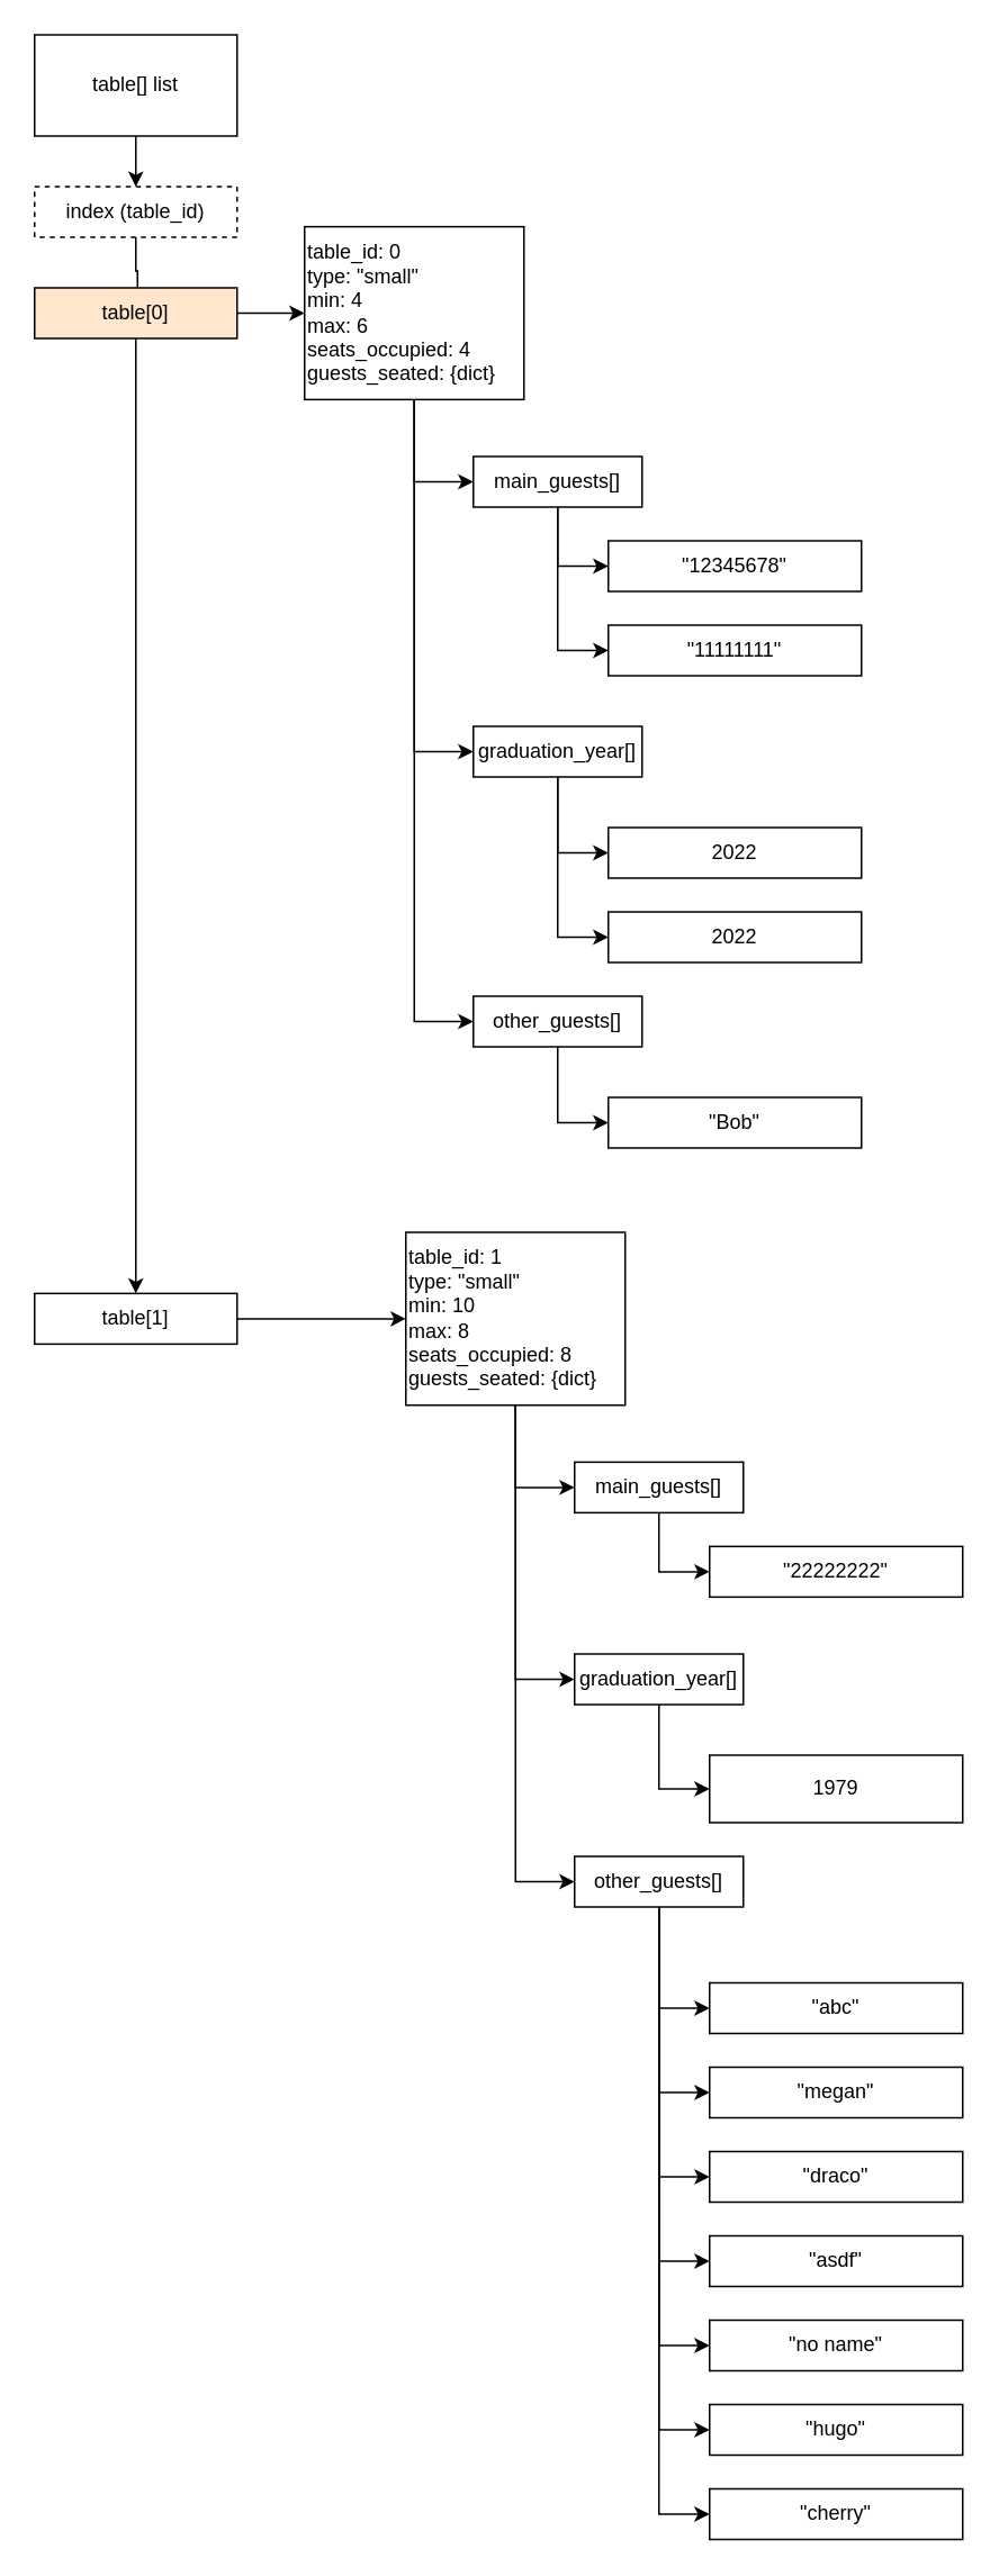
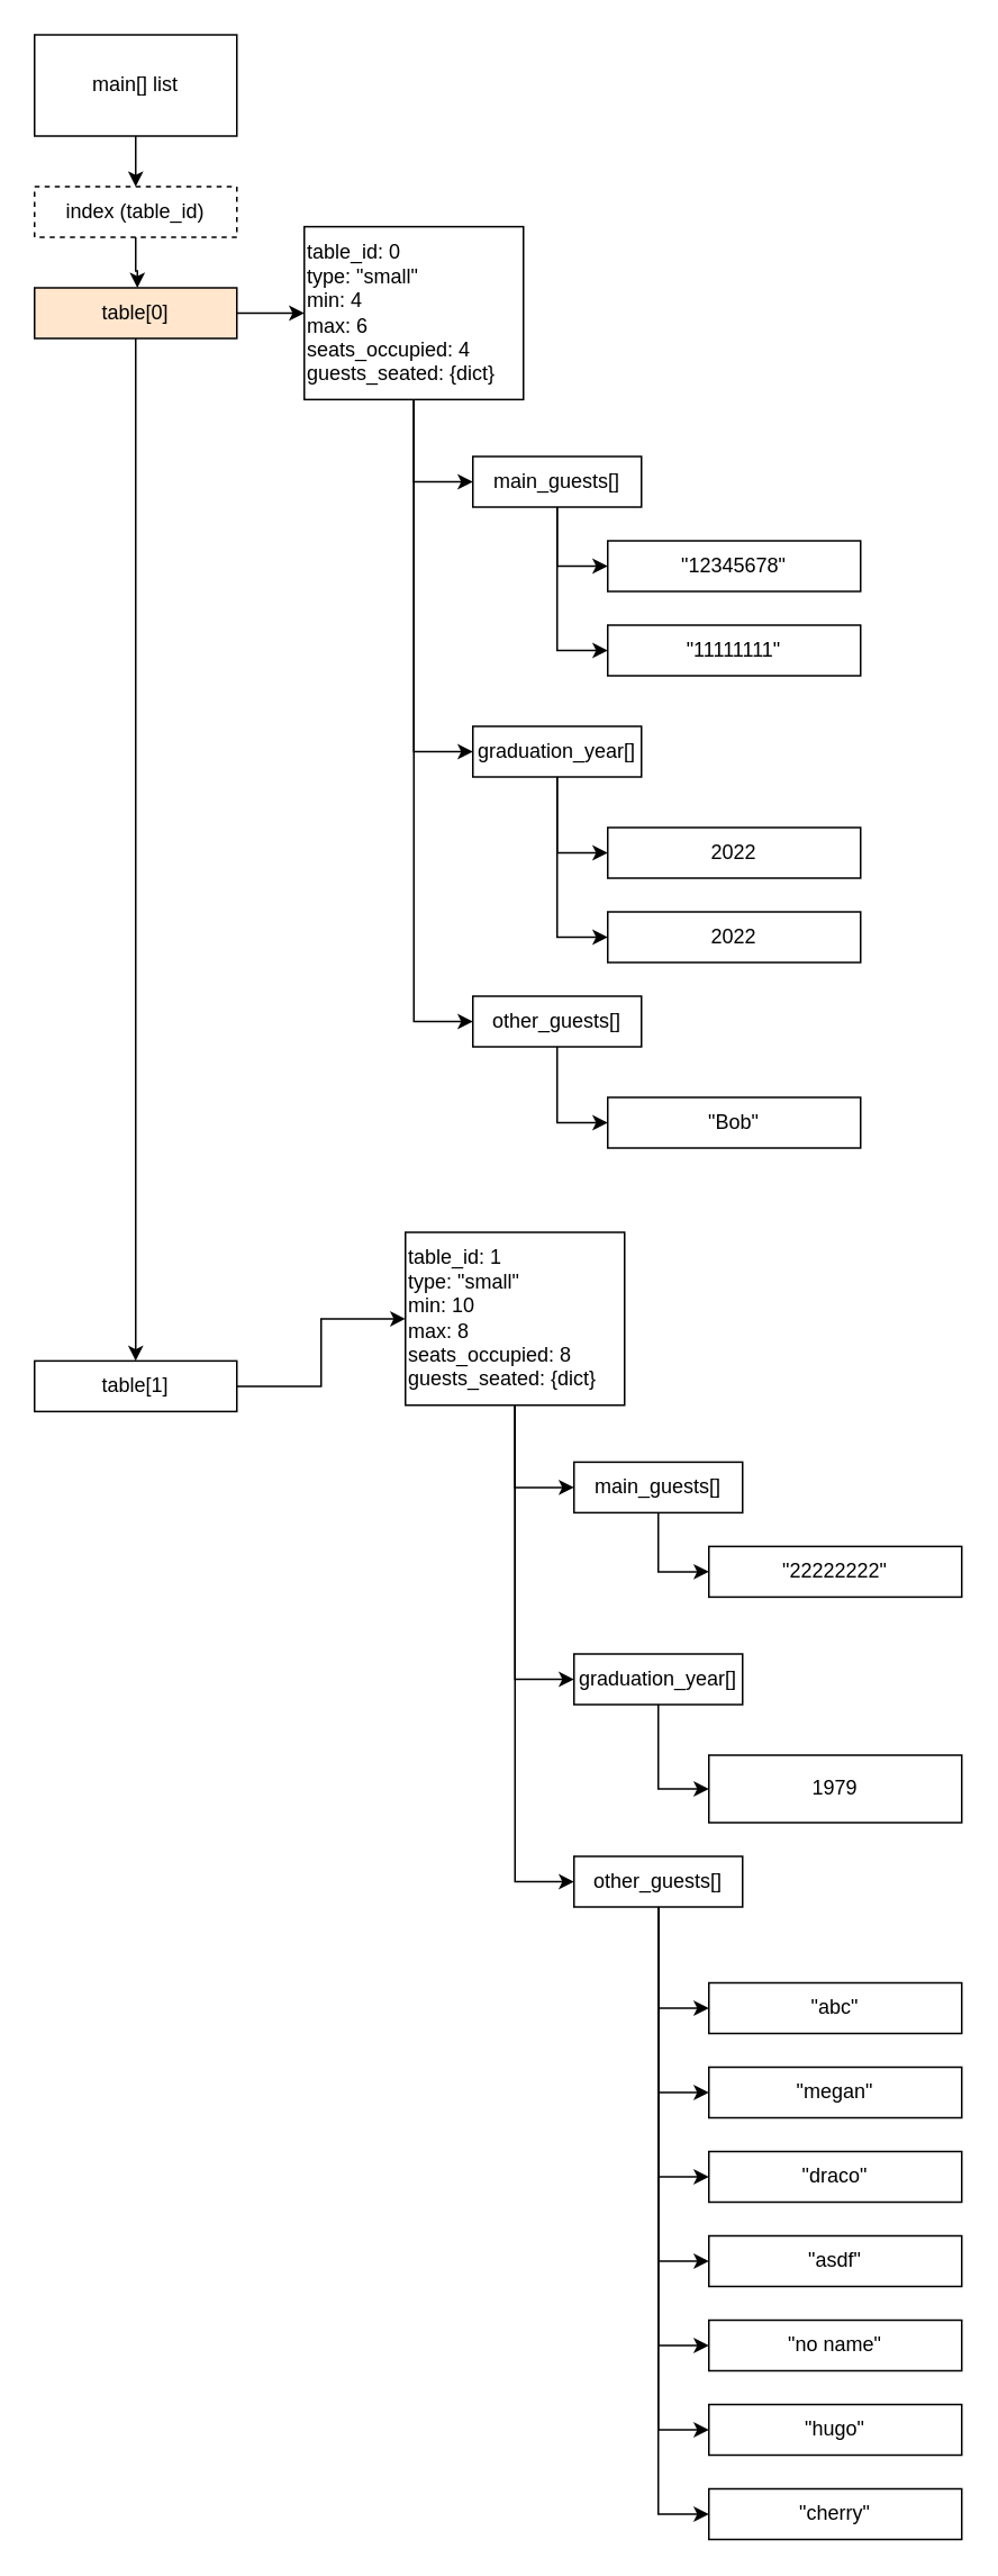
  <mxCell id="0" />
  <mxCell id="1" parent="0" />
- <mxCell id="2" value="table[] list" style="rounded=0;whiteSpace=wrap;html=1;" vertex="1" parent="1"><mxGeometry x="20" y="20" width="120" height="60" as="geometry" /></mxCell>
+ <mxCell id="2" value="main[] list" style="rounded=0;whiteSpace=wrap;html=1;" vertex="1" parent="1"><mxGeometry x="20" y="20" width="120" height="60" as="geometry" /></mxCell>
  <mxCell id="3" style="edgeStyle=orthogonalEdgeStyle;rounded=0;orthogonalLoop=1;jettySize=auto;html=1;entryX=0.5;entryY=0;entryDx=0;entryDy=0;" edge="1" parent="1" target="5"><mxGeometry relative="1" as="geometry"><mxPoint x="80" y="80" as="sourcePoint" /></mxGeometry></mxCell>
- <mxCell id="4" style="edgeStyle=orthogonalEdgeStyle;rounded=0;orthogonalLoop=1;jettySize=auto;html=1;endArrow=none;" edge="1" parent="1" source="5" target="8"><mxGeometry relative="1" as="geometry"><mxPoint x="80" y="190" as="targetPoint" /><Array as="points"><mxPoint x="80" y="160" /><mxPoint x="81" y="160" /></Array></mxGeometry></mxCell>
+ <mxCell id="4" style="edgeStyle=orthogonalEdgeStyle;rounded=0;orthogonalLoop=1;jettySize=auto;html=1;" edge="1" parent="1" source="5" target="8"><mxGeometry relative="1" as="geometry"><mxPoint x="80" y="190" as="targetPoint" /><Array as="points"><mxPoint x="80" y="160" /><mxPoint x="81" y="160" /></Array></mxGeometry></mxCell>
  <mxCell id="5" value="index (table_id)" style="rounded=0;whiteSpace=wrap;html=1;dashed=1;" vertex="1" parent="1"><mxGeometry x="20" y="110" width="120" height="30" as="geometry" /></mxCell>
  <mxCell id="6" style="edgeStyle=orthogonalEdgeStyle;rounded=0;orthogonalLoop=1;jettySize=auto;html=1;entryX=0;entryY=0.5;entryDx=0;entryDy=0;" edge="1" parent="1" source="8" target="12"><mxGeometry relative="1" as="geometry" /></mxCell>
  <mxCell id="7" style="edgeStyle=orthogonalEdgeStyle;rounded=0;orthogonalLoop=1;jettySize=auto;html=1;" edge="1" parent="1" source="8" target="45"><mxGeometry relative="1" as="geometry" /></mxCell>
  <mxCell id="8" value="table[0]" style="rounded=0;whiteSpace=wrap;html=1;fillColor=#ffe6cc;" vertex="1" parent="1"><mxGeometry x="20" y="170" width="120" height="30" as="geometry" /></mxCell>
  <mxCell id="9" style="edgeStyle=orthogonalEdgeStyle;rounded=0;orthogonalLoop=1;jettySize=auto;html=1;entryX=0;entryY=0.5;entryDx=0;entryDy=0;" edge="1" parent="1" source="12" target="15"><mxGeometry relative="1" as="geometry" /></mxCell>
  <mxCell id="10" style="edgeStyle=orthogonalEdgeStyle;rounded=0;orthogonalLoop=1;jettySize=auto;html=1;entryX=0;entryY=0.5;entryDx=0;entryDy=0;" edge="1" parent="1" source="12" target="18"><mxGeometry relative="1" as="geometry" /></mxCell>
  <mxCell id="11" style="edgeStyle=orthogonalEdgeStyle;rounded=0;orthogonalLoop=1;jettySize=auto;html=1;entryX=0;entryY=0.5;entryDx=0;entryDy=0;" edge="1" parent="1" source="12" target="20"><mxGeometry relative="1" as="geometry" /></mxCell>
  <mxCell id="12" value="table_id: 0&lt;div&gt;type: &quot;small&quot;&lt;/div&gt;&lt;div&gt;min: 4&lt;/div&gt;&lt;div&gt;max: 6&lt;/div&gt;&lt;div&gt;seats_occupied: 4&lt;/div&gt;&lt;div&gt;&lt;span style=&quot;background-color: transparent; color: light-dark(rgb(0, 0, 0), rgb(255, 255, 255));&quot;&gt;guests_seated: {dict}&amp;nbsp;&lt;/span&gt;&lt;/div&gt;" style="rounded=0;whiteSpace=wrap;html=1;align=left;" vertex="1" parent="1"><mxGeometry x="180" y="133.75" width="130" height="102.5" as="geometry" /></mxCell>
  <mxCell id="13" style="edgeStyle=orthogonalEdgeStyle;rounded=0;orthogonalLoop=1;jettySize=auto;html=1;entryX=0;entryY=0.5;entryDx=0;entryDy=0;" edge="1" parent="1" source="15" target="21"><mxGeometry relative="1" as="geometry" /></mxCell>
  <mxCell id="14" style="edgeStyle=orthogonalEdgeStyle;rounded=0;orthogonalLoop=1;jettySize=auto;html=1;entryX=0;entryY=0.5;entryDx=0;entryDy=0;" edge="1" parent="1" source="15" target="22"><mxGeometry relative="1" as="geometry" /></mxCell>
  <mxCell id="15" value="main_guests[]" style="rounded=0;whiteSpace=wrap;html=1;" vertex="1" parent="1"><mxGeometry x="280" y="270" width="100" height="30" as="geometry" /></mxCell>
  <mxCell id="16" style="edgeStyle=orthogonalEdgeStyle;rounded=0;orthogonalLoop=1;jettySize=auto;html=1;entryX=0;entryY=0.5;entryDx=0;entryDy=0;" edge="1" parent="1" source="18" target="23"><mxGeometry relative="1" as="geometry" /></mxCell>
  <mxCell id="17" style="edgeStyle=orthogonalEdgeStyle;rounded=0;orthogonalLoop=1;jettySize=auto;html=1;entryX=0;entryY=0.5;entryDx=0;entryDy=0;" edge="1" parent="1" source="18" target="24"><mxGeometry relative="1" as="geometry" /></mxCell>
  <mxCell id="18" value="graduation_year[]" style="rounded=0;whiteSpace=wrap;html=1;" vertex="1" parent="1"><mxGeometry x="280" y="430" width="100" height="30" as="geometry" /></mxCell>
  <mxCell id="19" style="edgeStyle=orthogonalEdgeStyle;rounded=0;orthogonalLoop=1;jettySize=auto;html=1;entryX=0;entryY=0.5;entryDx=0;entryDy=0;" edge="1" parent="1" source="20" target="25"><mxGeometry relative="1" as="geometry" /></mxCell>
  <mxCell id="20" value="other_guests[]" style="rounded=0;whiteSpace=wrap;html=1;" vertex="1" parent="1"><mxGeometry x="280" y="590" width="100" height="30" as="geometry" /></mxCell>
  <mxCell id="21" value="&quot;12345678&quot;" style="rounded=0;whiteSpace=wrap;html=1;" vertex="1" parent="1"><mxGeometry x="360" y="320" width="150" height="30" as="geometry" /></mxCell>
  <mxCell id="22" value="&quot;11111111&quot;" style="rounded=0;whiteSpace=wrap;html=1;" vertex="1" parent="1"><mxGeometry x="360" y="370" width="150" height="30" as="geometry" /></mxCell>
  <mxCell id="23" value="2022" style="rounded=0;whiteSpace=wrap;html=1;" vertex="1" parent="1"><mxGeometry x="360" y="490" width="150" height="30" as="geometry" /></mxCell>
  <mxCell id="24" value="2022" style="rounded=0;whiteSpace=wrap;html=1;" vertex="1" parent="1"><mxGeometry x="360" y="540" width="150" height="30" as="geometry" /></mxCell>
  <mxCell id="25" value="&quot;Bob&quot;" style="rounded=0;whiteSpace=wrap;html=1;" vertex="1" parent="1"><mxGeometry x="360" y="650" width="150" height="30" as="geometry" /></mxCell>
  <mxCell id="26" style="edgeStyle=orthogonalEdgeStyle;rounded=0;orthogonalLoop=1;jettySize=auto;html=1;entryX=0;entryY=0.5;entryDx=0;entryDy=0;" edge="1" parent="1" source="29" target="31"><mxGeometry relative="1" as="geometry" /></mxCell>
  <mxCell id="27" style="edgeStyle=orthogonalEdgeStyle;rounded=0;orthogonalLoop=1;jettySize=auto;html=1;entryX=0;entryY=0.5;entryDx=0;entryDy=0;" edge="1" parent="1" source="29" target="33"><mxGeometry relative="1" as="geometry" /></mxCell>
  <mxCell id="28" style="edgeStyle=orthogonalEdgeStyle;rounded=0;orthogonalLoop=1;jettySize=auto;html=1;entryX=0;entryY=0.5;entryDx=0;entryDy=0;" edge="1" parent="1" source="29" target="41"><mxGeometry relative="1" as="geometry" /></mxCell>
  <mxCell id="29" value="table_id: 1&lt;div&gt;type: &quot;small&quot;&lt;/div&gt;&lt;div&gt;min: 10&lt;/div&gt;&lt;div&gt;max: 8&lt;/div&gt;&lt;div&gt;seats_occupied: 8&lt;/div&gt;&lt;div&gt;&lt;span style=&quot;background-color: transparent; color: light-dark(rgb(0, 0, 0), rgb(255, 255, 255));&quot;&gt;guests_seated: {dict}&amp;nbsp;&lt;/span&gt;&lt;/div&gt;" style="rounded=0;whiteSpace=wrap;html=1;align=left;" vertex="1" parent="1"><mxGeometry x="240" y="730" width="130" height="102.5" as="geometry" /></mxCell>
  <mxCell id="30" style="edgeStyle=orthogonalEdgeStyle;rounded=0;orthogonalLoop=1;jettySize=auto;html=1;entryX=0;entryY=0.5;entryDx=0;entryDy=0;" edge="1" parent="1" source="31" target="42"><mxGeometry relative="1" as="geometry" /></mxCell>
  <mxCell id="31" value="main_guests[]" style="rounded=0;whiteSpace=wrap;html=1;" vertex="1" parent="1"><mxGeometry x="340" y="866.25" width="100" height="30" as="geometry" /></mxCell>
  <mxCell id="32" style="edgeStyle=orthogonalEdgeStyle;rounded=0;orthogonalLoop=1;jettySize=auto;html=1;entryX=0;entryY=0.5;entryDx=0;entryDy=0;" edge="1" parent="1" source="33" target="43"><mxGeometry relative="1" as="geometry" /></mxCell>
  <mxCell id="33" value="graduation_year[]" style="rounded=0;whiteSpace=wrap;html=1;" vertex="1" parent="1"><mxGeometry x="340" y="980" width="100" height="30" as="geometry" /></mxCell>
  <mxCell id="34" style="edgeStyle=orthogonalEdgeStyle;rounded=0;orthogonalLoop=1;jettySize=auto;html=1;entryX=0;entryY=0.5;entryDx=0;entryDy=0;" edge="1" parent="1" source="41" target="46"><mxGeometry relative="1" as="geometry" /></mxCell>
  <mxCell id="35" style="edgeStyle=orthogonalEdgeStyle;rounded=0;orthogonalLoop=1;jettySize=auto;html=1;entryX=0;entryY=0.5;entryDx=0;entryDy=0;" edge="1" parent="1" source="41" target="47"><mxGeometry relative="1" as="geometry" /></mxCell>
  <mxCell id="36" style="edgeStyle=orthogonalEdgeStyle;rounded=0;orthogonalLoop=1;jettySize=auto;html=1;entryX=0;entryY=0.5;entryDx=0;entryDy=0;" edge="1" parent="1" source="41" target="48"><mxGeometry relative="1" as="geometry" /></mxCell>
  <mxCell id="37" style="edgeStyle=orthogonalEdgeStyle;rounded=0;orthogonalLoop=1;jettySize=auto;html=1;entryX=0;entryY=0.5;entryDx=0;entryDy=0;" edge="1" parent="1" source="41" target="49"><mxGeometry relative="1" as="geometry" /></mxCell>
  <mxCell id="38" style="edgeStyle=orthogonalEdgeStyle;rounded=0;orthogonalLoop=1;jettySize=auto;html=1;entryX=0;entryY=0.5;entryDx=0;entryDy=0;" edge="1" parent="1" source="41" target="50"><mxGeometry relative="1" as="geometry" /></mxCell>
  <mxCell id="39" style="edgeStyle=orthogonalEdgeStyle;rounded=0;orthogonalLoop=1;jettySize=auto;html=1;entryX=0;entryY=0.5;entryDx=0;entryDy=0;" edge="1" parent="1" source="41" target="51"><mxGeometry relative="1" as="geometry" /></mxCell>
  <mxCell id="40" style="edgeStyle=orthogonalEdgeStyle;rounded=0;orthogonalLoop=1;jettySize=auto;html=1;entryX=0;entryY=0.5;entryDx=0;entryDy=0;" edge="1" parent="1" source="41" target="52"><mxGeometry relative="1" as="geometry" /></mxCell>
  <mxCell id="41" value="other_guests[]" style="rounded=0;whiteSpace=wrap;html=1;" vertex="1" parent="1"><mxGeometry x="340" y="1100" width="100" height="30" as="geometry" /></mxCell>
  <mxCell id="42" value="&quot;22222222&quot;" style="rounded=0;whiteSpace=wrap;html=1;" vertex="1" parent="1"><mxGeometry x="420" y="916.25" width="150" height="30" as="geometry" /></mxCell>
  <mxCell id="43" value="1979" style="rounded=0;whiteSpace=wrap;html=1;" vertex="1" parent="1"><mxGeometry x="420" y="1040" width="150" height="40" as="geometry" /></mxCell>
  <mxCell id="44" style="edgeStyle=orthogonalEdgeStyle;rounded=0;orthogonalLoop=1;jettySize=auto;html=1;" edge="1" parent="1" source="45" target="29"><mxGeometry relative="1" as="geometry" /></mxCell>
- <mxCell id="45" value="table[1]" style="rounded=0;whiteSpace=wrap;html=1;" vertex="1" parent="1"><mxGeometry x="20" y="766.25" width="120" height="30" as="geometry" /></mxCell>
+ <mxCell id="45" value="table[1]" style="rounded=0;whiteSpace=wrap;html=1;" vertex="1" parent="1"><mxGeometry x="20" y="806.25" width="120" height="30" as="geometry" /></mxCell>
  <mxCell id="46" value="&quot;abc&quot;" style="rounded=0;whiteSpace=wrap;html=1;" vertex="1" parent="1"><mxGeometry x="420" y="1175" width="150" height="30" as="geometry" /></mxCell>
  <mxCell id="47" value="&quot;megan&quot;" style="rounded=0;whiteSpace=wrap;html=1;" vertex="1" parent="1"><mxGeometry x="420" y="1225" width="150" height="30" as="geometry" /></mxCell>
  <mxCell id="48" value="&quot;draco&quot;" style="rounded=0;whiteSpace=wrap;html=1;" vertex="1" parent="1"><mxGeometry x="420" y="1275" width="150" height="30" as="geometry" /></mxCell>
  <mxCell id="49" value="&quot;asdf&quot;" style="rounded=0;whiteSpace=wrap;html=1;" vertex="1" parent="1"><mxGeometry x="420" y="1325" width="150" height="30" as="geometry" /></mxCell>
  <mxCell id="50" value="&quot;no name&quot;" style="rounded=0;whiteSpace=wrap;html=1;" vertex="1" parent="1"><mxGeometry x="420" y="1375" width="150" height="30" as="geometry" /></mxCell>
  <mxCell id="51" value="&quot;hugo&quot;" style="rounded=0;whiteSpace=wrap;html=1;" vertex="1" parent="1"><mxGeometry x="420" y="1425" width="150" height="30" as="geometry" /></mxCell>
  <mxCell id="52" value="&quot;cherry&quot;" style="rounded=0;whiteSpace=wrap;html=1;" vertex="1" parent="1"><mxGeometry x="420" y="1475" width="150" height="30" as="geometry" /></mxCell>
